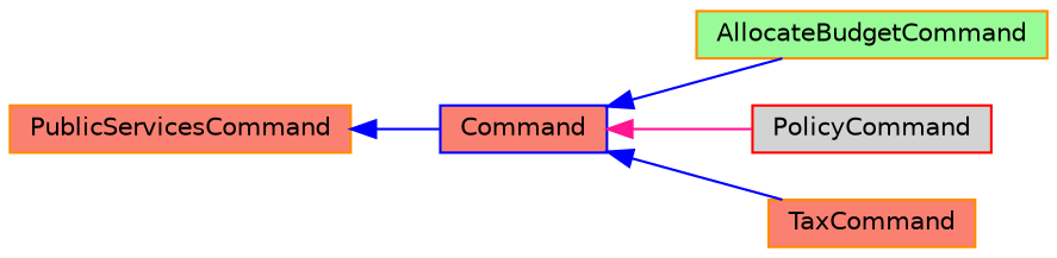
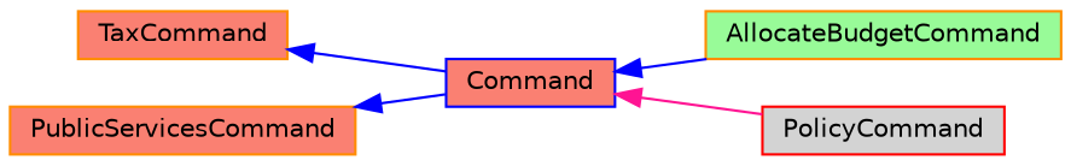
  digraph {
    rankdir=LR
    node [color=darkorange fillcolor=salmon fontname=Helvetica fontsize=10 shape=record style=filled]
    edge [color=blue dir=back fontname=Helvetica fontsize=10 labelfontname=Helvetica labelfontsize=10 style=solid]
    n1 [color=blue height=0.2 label=Command width=0.4]
    n2 [fillcolor=palegreen height=0.2 label=AllocateBudgetCommand width=0.4]
    n3 [color=red fillcolor=lightgrey height=0.2 label=PolicyCommand width=0.4]
    n4 [height=0.2 label=TaxCommand width=0.4]
    n5 [height=0.2 label=PublicServicesCommand width=0.4]
    n1 -> n2
    n1 -> n3 [color=deeppink]
-   n1 -> n4
+   n4 -> n1
    n5 -> n1
  }
